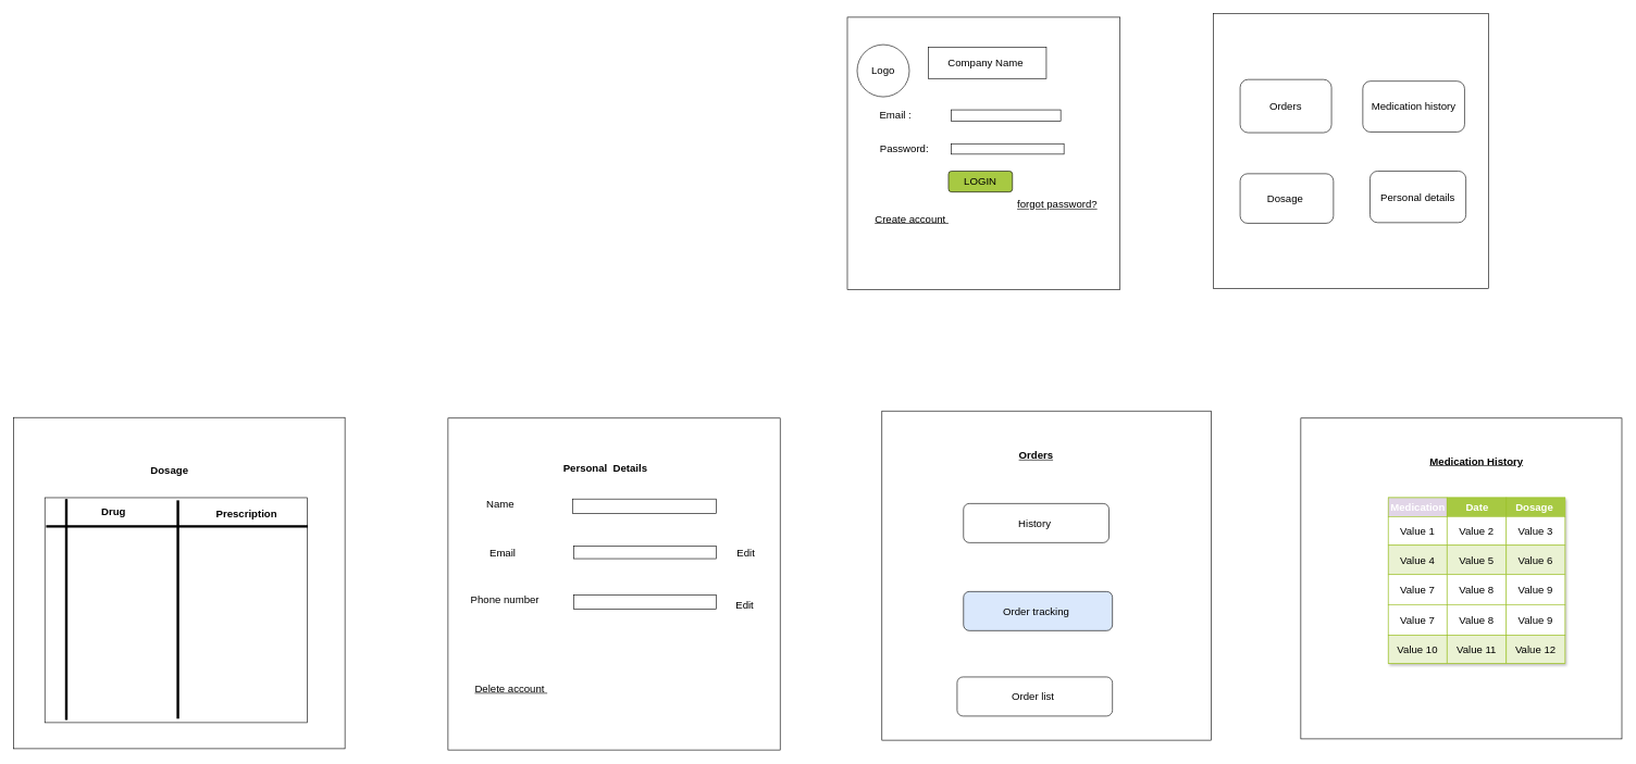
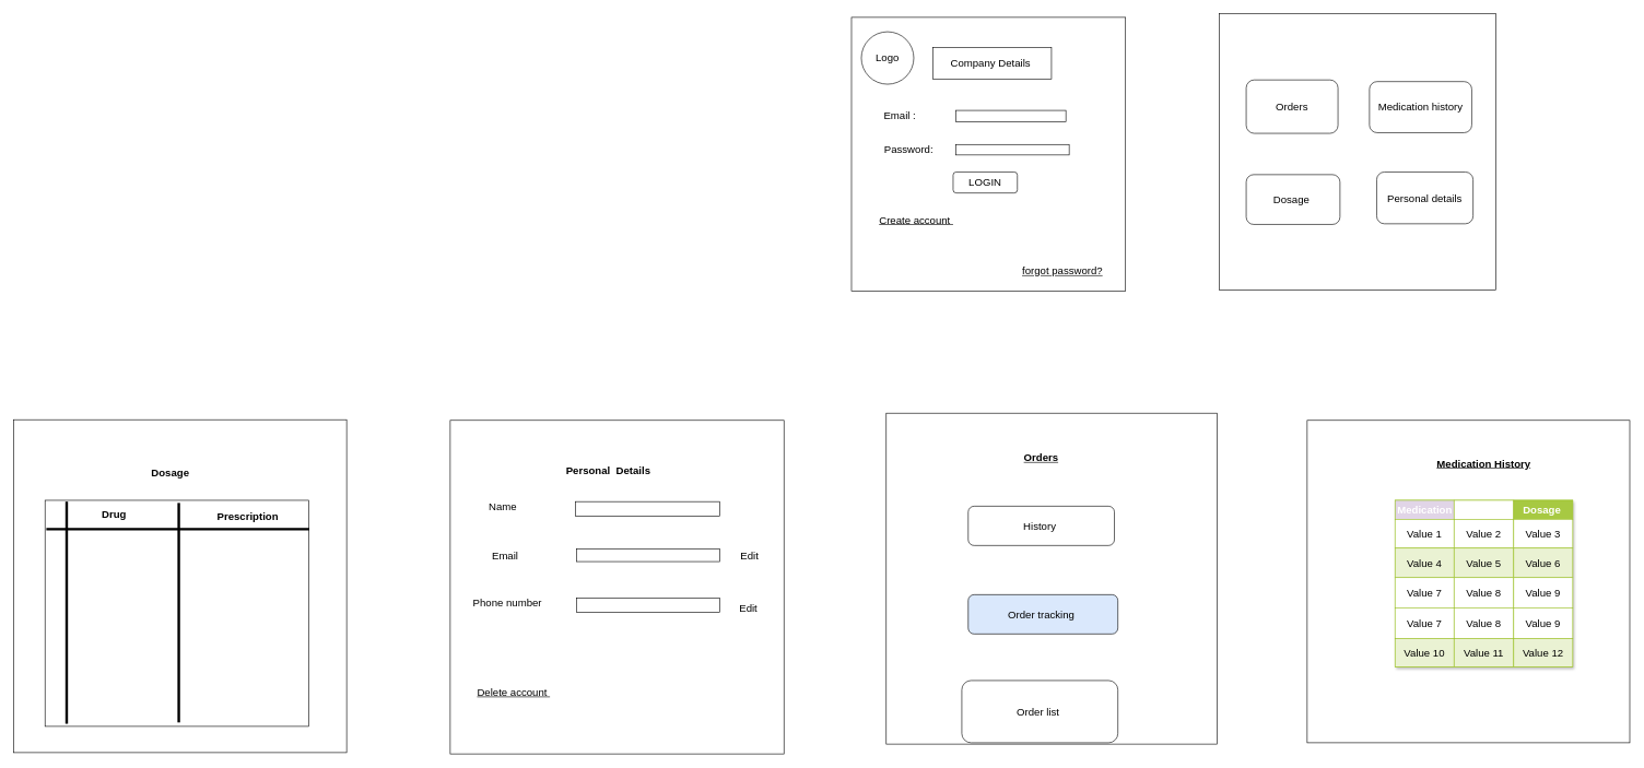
  <mxCell id="0" />
  <mxCell id="1" parent="0" />
  <mxCell id="2" value="" style="whiteSpace=wrap;html=1;aspect=fixed;fontSize=16;" vertex="1" parent="1"><mxGeometry x="1298" y="26" width="418" height="418" as="geometry" /></mxCell>
- <mxCell id="3" value="Company Name&amp;nbsp;" style="rounded=0;whiteSpace=wrap;html=1;fontSize=16;" vertex="1" parent="1"><mxGeometry x="1422" y="72" width="181" height="48" as="geometry" /></mxCell>
+ <mxCell id="3" value="Company Details&amp;nbsp;" style="rounded=0;whiteSpace=wrap;html=1;fontSize=16;" vertex="1" parent="1"><mxGeometry x="1422" y="72" width="181" height="48" as="geometry" /></mxCell>
  <mxCell id="4" value="" style="rounded=0;whiteSpace=wrap;html=1;fontSize=16;" vertex="1" parent="1"><mxGeometry x="1457" y="168" width="168" height="17.5" as="geometry" /></mxCell>
  <mxCell id="5" value="" style="rounded=0;whiteSpace=wrap;html=1;fontSize=16;" vertex="1" parent="1"><mxGeometry x="1457" y="220" width="173" height="16" as="geometry" /></mxCell>
  <mxCell id="6" value="Email :" style="text;html=1;strokeColor=none;fillColor=none;align=center;verticalAlign=middle;whiteSpace=wrap;rounded=0;fontSize=16;" vertex="1" parent="1"><mxGeometry x="1342" y="168" width="60" height="13.5" as="geometry" /></mxCell>
  <mxCell id="7" value="Password:" style="text;html=1;align=center;verticalAlign=middle;resizable=0;points=[];autosize=1;strokeColor=none;fillColor=none;fontSize=16;" vertex="1" parent="1"><mxGeometry x="1338" y="212.5" width="93" height="31" as="geometry" /></mxCell>
  <mxCell id="8" style="edgeStyle=none;curved=1;rounded=0;orthogonalLoop=1;jettySize=auto;html=1;exitX=0.5;exitY=1;exitDx=0;exitDy=0;fontSize=12;startSize=8;endSize=8;" edge="1" parent="1" source="6" target="6"><mxGeometry relative="1" as="geometry" /></mxCell>
- <mxCell id="9" value="LOGIN" style="rounded=1;whiteSpace=wrap;html=1;fontSize=16;fillColor=#a7c942;" vertex="1" parent="1"><mxGeometry x="1453" y="262" width="98" height="32" as="geometry" /></mxCell>
+ <mxCell id="9" value="LOGIN" style="rounded=1;whiteSpace=wrap;html=1;fontSize=16;" vertex="1" parent="1"><mxGeometry x="1453" y="262" width="98" height="32" as="geometry" /></mxCell>
  <mxCell id="10" value="" style="whiteSpace=wrap;html=1;aspect=fixed;fontSize=16;" vertex="1" parent="1"><mxGeometry x="1859" y="20" width="422" height="422" as="geometry" /></mxCell>
  <mxCell id="11" value="Orders" style="rounded=1;whiteSpace=wrap;html=1;fontSize=16;" vertex="1" parent="1"><mxGeometry x="1900" y="121.5" width="140" height="81.5" as="geometry" /></mxCell>
  <mxCell id="12" value="Dosage&amp;nbsp;" style="rounded=1;whiteSpace=wrap;html=1;fontSize=16;" vertex="1" parent="1"><mxGeometry x="1900" y="266" width="143" height="76" as="geometry" /></mxCell>
  <mxCell id="13" value="Medication history" style="rounded=1;whiteSpace=wrap;html=1;fontSize=16;" vertex="1" parent="1"><mxGeometry x="2088" y="124" width="156" height="78" as="geometry" /></mxCell>
- <mxCell id="14" value="&lt;u&gt;forgot password?&lt;/u&gt;" style="text;html=1;strokeColor=none;fillColor=none;align=center;verticalAlign=middle;whiteSpace=wrap;rounded=0;fontSize=16;" vertex="1" parent="1"><mxGeometry x="1548" y="298" width="144" height="30" as="geometry" /></mxCell>
- <mxCell id="15" value="Logo" style="ellipse;whiteSpace=wrap;html=1;aspect=fixed;fontSize=16;" vertex="1" parent="1"><mxGeometry x="1313" y="68" width="80" height="80" as="geometry" /></mxCell>
+ <mxCell id="14" value="&lt;u&gt;forgot password?&lt;/u&gt;" style="text;html=1;strokeColor=none;fillColor=none;align=center;verticalAlign=middle;whiteSpace=wrap;rounded=0;fontSize=16;" vertex="1" parent="1"><mxGeometry x="1548" y="398" width="144" height="30" as="geometry" /></mxCell>
+ <mxCell id="15" value="Logo" style="ellipse;whiteSpace=wrap;html=1;aspect=fixed;fontSize=16;" vertex="1" parent="1"><mxGeometry x="1313" y="48" width="80" height="80" as="geometry" /></mxCell>
  <mxCell id="16" value="Personal details" style="rounded=1;whiteSpace=wrap;html=1;fontSize=16;" vertex="1" parent="1"><mxGeometry x="2099" y="262" width="147" height="79" as="geometry" /></mxCell>
  <mxCell id="17" value="&lt;u&gt;Create account&amp;nbsp;&lt;/u&gt;" style="text;html=1;strokeColor=none;fillColor=none;align=center;verticalAlign=middle;whiteSpace=wrap;rounded=0;fontSize=16;" vertex="1" parent="1"><mxGeometry x="1306" y="320" width="182" height="30" as="geometry" /></mxCell>
  <mxCell id="18" value="" style="whiteSpace=wrap;html=1;aspect=fixed;fontSize=16;" vertex="1" parent="1"><mxGeometry x="1351" y="630" width="505" height="505" as="geometry" /></mxCell>
  <mxCell id="19" value="History&amp;nbsp;" style="rounded=1;whiteSpace=wrap;html=1;fontSize=16;" vertex="1" parent="1"><mxGeometry x="1476" y="772" width="223" height="60" as="geometry" /></mxCell>
  <mxCell id="20" value="Order tracking&amp;nbsp;" style="rounded=1;whiteSpace=wrap;html=1;fontSize=16;fillColor=#dae8fc;" vertex="1" parent="1"><mxGeometry x="1476" y="907" width="228.25" height="60" as="geometry" /></mxCell>
- <mxCell id="21" value="Order list&amp;nbsp;" style="rounded=1;whiteSpace=wrap;html=1;fontSize=16;" vertex="1" parent="1"><mxGeometry x="1466.25" y="1038" width="238" height="60" as="geometry" /></mxCell>
+ <mxCell id="21" value="Order list&amp;nbsp;" style="rounded=1;whiteSpace=wrap;html=1;fontSize=16;" vertex="1" parent="1"><mxGeometry x="1466.25" y="1038" width="238" height="95" as="geometry" /></mxCell>
  <mxCell id="22" value="&lt;u&gt;&lt;b&gt;Orders&lt;/b&gt;&lt;/u&gt;" style="text;html=1;strokeColor=none;fillColor=none;align=center;verticalAlign=middle;whiteSpace=wrap;rounded=0;fontSize=16;" vertex="1" parent="1"><mxGeometry x="1510" y="672" width="155" height="51" as="geometry" /></mxCell>
  <mxCell id="23" value="" style="whiteSpace=wrap;html=1;aspect=fixed;fontSize=16;" vertex="1" parent="1"><mxGeometry x="1993" y="641" width="492" height="492" as="geometry" /></mxCell>
  <mxCell id="24" value="&lt;u style=&quot;&quot;&gt;Medication History&lt;/u&gt;" style="text;strokeColor=none;fillColor=none;html=1;fontSize=16;fontStyle=1;verticalAlign=middle;align=center;" vertex="1" parent="1"><mxGeometry x="2181" y="687" width="162" height="40" as="geometry" /></mxCell>
  <mxCell id="25" value="Assets" style="childLayout=tableLayout;recursiveResize=0;strokeColor=#98bf21;fillColor=#A7C942;shadow=1;fontSize=16;" vertex="1" parent="1"><mxGeometry x="2127" y="763" width="271" height="254" as="geometry" /></mxCell>
  <mxCell id="26" style="shape=tableRow;horizontal=0;startSize=0;swimlaneHead=0;swimlaneBody=0;top=0;left=0;bottom=0;right=0;dropTarget=0;collapsible=0;recursiveResize=0;expand=0;fontStyle=0;strokeColor=inherit;fillColor=#ffffff;fontSize=16;" vertex="1" parent="25"><mxGeometry width="271" height="29" as="geometry" /></mxCell>
  <mxCell id="27" value="Medication" style="connectable=0;recursiveResize=0;strokeColor=inherit;fillColor=#e1d5e7;align=center;fontStyle=1;fontColor=#FFFFFF;html=1;fontSize=16;" vertex="1" parent="26"><mxGeometry width="90" height="29" as="geometry"><mxRectangle width="90" height="29" as="alternateBounds" /></mxGeometry></mxCell>
- <mxCell id="28" value="Date" style="connectable=0;recursiveResize=0;strokeColor=inherit;fillColor=#A7C942;align=center;fontStyle=1;fontColor=#FFFFFF;html=1;fontSize=16;" vertex="1" parent="26"><mxGeometry x="90" width="91" height="29" as="geometry"><mxRectangle width="91" height="29" as="alternateBounds" /></mxGeometry></mxCell>
+ <mxCell id="28" value="Date" style="connectable=0;recursiveResize=0;strokeColor=inherit;fillColor=#ffffff;align=center;fontStyle=1;fontColor=#FFFFFF;html=1;fontSize=16;" vertex="1" parent="26"><mxGeometry x="90" width="91" height="29" as="geometry"><mxRectangle width="91" height="29" as="alternateBounds" /></mxGeometry></mxCell>
  <mxCell id="29" value="Dosage&amp;nbsp;" style="connectable=0;recursiveResize=0;strokeColor=inherit;fillColor=#A7C942;align=center;fontStyle=1;fontColor=#FFFFFF;html=1;fontSize=16;" vertex="1" parent="26"><mxGeometry x="181" width="90" height="29" as="geometry"><mxRectangle width="90" height="29" as="alternateBounds" /></mxGeometry></mxCell>
  <mxCell id="30" value="" style="shape=tableRow;horizontal=0;startSize=0;swimlaneHead=0;swimlaneBody=0;top=0;left=0;bottom=0;right=0;dropTarget=0;collapsible=0;recursiveResize=0;expand=0;fontStyle=0;strokeColor=inherit;fillColor=#ffffff;fontSize=16;" vertex="1" parent="25"><mxGeometry y="29" width="271" height="44" as="geometry" /></mxCell>
  <mxCell id="31" value="Value 1" style="connectable=0;recursiveResize=0;strokeColor=inherit;fillColor=inherit;align=center;whiteSpace=wrap;html=1;fontSize=16;" vertex="1" parent="30"><mxGeometry width="90" height="44" as="geometry"><mxRectangle width="90" height="44" as="alternateBounds" /></mxGeometry></mxCell>
  <mxCell id="32" value="Value 2" style="connectable=0;recursiveResize=0;strokeColor=inherit;fillColor=inherit;align=center;whiteSpace=wrap;html=1;fontSize=16;" vertex="1" parent="30"><mxGeometry x="90" width="91" height="44" as="geometry"><mxRectangle width="91" height="44" as="alternateBounds" /></mxGeometry></mxCell>
  <mxCell id="33" value="Value 3" style="connectable=0;recursiveResize=0;strokeColor=inherit;fillColor=inherit;align=center;whiteSpace=wrap;html=1;fontSize=16;" vertex="1" parent="30"><mxGeometry x="181" width="90" height="44" as="geometry"><mxRectangle width="90" height="44" as="alternateBounds" /></mxGeometry></mxCell>
  <mxCell id="34" value="" style="shape=tableRow;horizontal=0;startSize=0;swimlaneHead=0;swimlaneBody=0;top=0;left=0;bottom=0;right=0;dropTarget=0;collapsible=0;recursiveResize=0;expand=0;fontStyle=1;strokeColor=inherit;fillColor=#EAF2D3;fontSize=16;" vertex="1" parent="25"><mxGeometry y="73" width="271" height="45" as="geometry" /></mxCell>
  <mxCell id="35" value="Value 4" style="connectable=0;recursiveResize=0;strokeColor=inherit;fillColor=inherit;whiteSpace=wrap;html=1;fontSize=16;" vertex="1" parent="34"><mxGeometry width="90" height="45" as="geometry"><mxRectangle width="90" height="45" as="alternateBounds" /></mxGeometry></mxCell>
  <mxCell id="36" value="Value 5" style="connectable=0;recursiveResize=0;strokeColor=inherit;fillColor=inherit;whiteSpace=wrap;html=1;fontSize=16;" vertex="1" parent="34"><mxGeometry x="90" width="91" height="45" as="geometry"><mxRectangle width="91" height="45" as="alternateBounds" /></mxGeometry></mxCell>
  <mxCell id="37" value="Value 6" style="connectable=0;recursiveResize=0;strokeColor=inherit;fillColor=inherit;whiteSpace=wrap;html=1;fontSize=16;" vertex="1" parent="34"><mxGeometry x="181" width="90" height="45" as="geometry"><mxRectangle width="90" height="45" as="alternateBounds" /></mxGeometry></mxCell>
  <mxCell id="38" value="" style="shape=tableRow;horizontal=0;startSize=0;swimlaneHead=0;swimlaneBody=0;top=0;left=0;bottom=0;right=0;dropTarget=0;collapsible=0;recursiveResize=0;expand=0;fontStyle=0;strokeColor=inherit;fillColor=#ffffff;fontSize=16;" vertex="1" parent="25"><mxGeometry y="118" width="271" height="46" as="geometry" /></mxCell>
  <mxCell id="39" value="Value 7" style="connectable=0;recursiveResize=0;strokeColor=inherit;fillColor=inherit;fontStyle=0;align=center;whiteSpace=wrap;html=1;fontSize=16;" vertex="1" parent="38"><mxGeometry width="90" height="46" as="geometry"><mxRectangle width="90" height="46" as="alternateBounds" /></mxGeometry></mxCell>
  <mxCell id="40" value="Value 8" style="connectable=0;recursiveResize=0;strokeColor=inherit;fillColor=inherit;fontStyle=0;align=center;whiteSpace=wrap;html=1;fontSize=16;" vertex="1" parent="38"><mxGeometry x="90" width="91" height="46" as="geometry"><mxRectangle width="91" height="46" as="alternateBounds" /></mxGeometry></mxCell>
  <mxCell id="41" value="Value 9" style="connectable=0;recursiveResize=0;strokeColor=inherit;fillColor=inherit;fontStyle=0;align=center;whiteSpace=wrap;html=1;fontSize=16;" vertex="1" parent="38"><mxGeometry x="181" width="90" height="46" as="geometry"><mxRectangle width="90" height="46" as="alternateBounds" /></mxGeometry></mxCell>
  <mxCell id="42" value="" style="shape=tableRow;horizontal=0;startSize=0;swimlaneHead=0;swimlaneBody=0;top=0;left=0;bottom=0;right=0;dropTarget=0;collapsible=0;recursiveResize=0;expand=0;fontStyle=0;strokeColor=inherit;fillColor=#ffffff;fontSize=16;" vertex="1" parent="25"><mxGeometry y="164" width="271" height="47" as="geometry" /></mxCell>
  <mxCell id="43" value="Value 7" style="connectable=0;recursiveResize=0;strokeColor=inherit;fillColor=inherit;fontStyle=0;align=center;whiteSpace=wrap;html=1;fontSize=16;" vertex="1" parent="42"><mxGeometry width="90" height="47" as="geometry"><mxRectangle width="90" height="47" as="alternateBounds" /></mxGeometry></mxCell>
  <mxCell id="44" value="Value 8" style="connectable=0;recursiveResize=0;strokeColor=inherit;fillColor=inherit;fontStyle=0;align=center;whiteSpace=wrap;html=1;fontSize=16;" vertex="1" parent="42"><mxGeometry x="90" width="91" height="47" as="geometry"><mxRectangle width="91" height="47" as="alternateBounds" /></mxGeometry></mxCell>
  <mxCell id="45" value="Value 9" style="connectable=0;recursiveResize=0;strokeColor=inherit;fillColor=inherit;fontStyle=0;align=center;whiteSpace=wrap;html=1;fontSize=16;" vertex="1" parent="42"><mxGeometry x="181" width="90" height="47" as="geometry"><mxRectangle width="90" height="47" as="alternateBounds" /></mxGeometry></mxCell>
  <mxCell id="46" value="" style="shape=tableRow;horizontal=0;startSize=0;swimlaneHead=0;swimlaneBody=0;top=0;left=0;bottom=0;right=0;dropTarget=0;collapsible=0;recursiveResize=0;expand=0;fontStyle=1;strokeColor=inherit;fillColor=#EAF2D3;fontSize=16;" vertex="1" parent="25"><mxGeometry y="211" width="271" height="43" as="geometry" /></mxCell>
  <mxCell id="47" value="Value 10" style="connectable=0;recursiveResize=0;strokeColor=inherit;fillColor=inherit;whiteSpace=wrap;html=1;fontSize=16;" vertex="1" parent="46"><mxGeometry width="90" height="43" as="geometry"><mxRectangle width="90" height="43" as="alternateBounds" /></mxGeometry></mxCell>
  <mxCell id="48" value="Value 11" style="connectable=0;recursiveResize=0;strokeColor=inherit;fillColor=inherit;whiteSpace=wrap;html=1;fontSize=16;" vertex="1" parent="46"><mxGeometry x="90" width="91" height="43" as="geometry"><mxRectangle width="91" height="43" as="alternateBounds" /></mxGeometry></mxCell>
  <mxCell id="49" value="Value 12" style="connectable=0;recursiveResize=0;strokeColor=inherit;fillColor=inherit;whiteSpace=wrap;html=1;fontSize=16;" vertex="1" parent="46"><mxGeometry x="181" width="90" height="43" as="geometry"><mxRectangle width="90" height="43" as="alternateBounds" /></mxGeometry></mxCell>
  <mxCell id="50" value="" style="whiteSpace=wrap;html=1;aspect=fixed;fontSize=16;" vertex="1" parent="1"><mxGeometry x="686" y="641" width="509" height="509" as="geometry" /></mxCell>
  <mxCell id="51" value="Personal&amp;nbsp; Details&amp;nbsp;" style="text;strokeColor=none;fillColor=none;html=1;fontSize=16;fontStyle=1;verticalAlign=middle;align=center;" vertex="1" parent="1"><mxGeometry x="818" y="697" width="221" height="40" as="geometry" /></mxCell>
  <mxCell id="52" value="Name&amp;nbsp;" style="text;html=1;strokeColor=none;fillColor=none;align=center;verticalAlign=middle;whiteSpace=wrap;rounded=0;fontSize=16;" vertex="1" parent="1"><mxGeometry x="715" y="757" width="107" height="30" as="geometry" /></mxCell>
  <mxCell id="53" value="Email" style="text;html=1;strokeColor=none;fillColor=none;align=center;verticalAlign=middle;whiteSpace=wrap;rounded=0;fontSize=16;" vertex="1" parent="1"><mxGeometry x="715" y="832" width="110" height="30" as="geometry" /></mxCell>
  <mxCell id="54" value="Phone number" style="text;html=1;strokeColor=none;fillColor=none;align=center;verticalAlign=middle;whiteSpace=wrap;rounded=0;fontSize=16;" vertex="1" parent="1"><mxGeometry x="712" y="904" width="123" height="30" as="geometry" /></mxCell>
  <mxCell id="55" value="" style="rounded=0;whiteSpace=wrap;html=1;fontSize=16;" vertex="1" parent="1"><mxGeometry x="877" y="765" width="220" height="22" as="geometry" /></mxCell>
  <mxCell id="56" value="" style="rounded=0;whiteSpace=wrap;html=1;fontSize=16;" vertex="1" parent="1"><mxGeometry x="879" y="837.5" width="218" height="19" as="geometry" /></mxCell>
  <mxCell id="57" value="" style="rounded=0;whiteSpace=wrap;html=1;fontSize=16;" vertex="1" parent="1"><mxGeometry x="879" y="912" width="218" height="22" as="geometry" /></mxCell>
  <mxCell id="58" value="" style="whiteSpace=wrap;html=1;aspect=fixed;fontSize=16;" vertex="1" parent="1"><mxGeometry x="20" y="640" width="508" height="508" as="geometry" /></mxCell>
  <mxCell id="59" value="&lt;u&gt;Delete account&amp;nbsp;&lt;/u&gt;" style="text;html=1;strokeColor=none;fillColor=none;align=center;verticalAlign=middle;whiteSpace=wrap;rounded=0;fontSize=16;" vertex="1" parent="1"><mxGeometry x="702" y="1041" width="162" height="30" as="geometry" /></mxCell>
  <mxCell id="60" value="Edit&amp;nbsp;" style="text;html=1;strokeColor=none;fillColor=none;align=center;verticalAlign=middle;whiteSpace=wrap;rounded=0;fontSize=16;" vertex="1" parent="1"><mxGeometry x="1115" y="833" width="60" height="30" as="geometry" /></mxCell>
  <mxCell id="61" value="Edit" style="text;html=1;strokeColor=none;fillColor=none;align=center;verticalAlign=middle;whiteSpace=wrap;rounded=0;fontSize=16;" vertex="1" parent="1"><mxGeometry x="1111" y="912" width="60" height="30" as="geometry" /></mxCell>
  <mxCell id="62" value="Dosage&amp;nbsp;" style="text;strokeColor=none;fillColor=none;html=1;fontSize=16;fontStyle=1;verticalAlign=middle;align=center;" vertex="1" parent="1"><mxGeometry x="172" y="694" width="177" height="54" as="geometry" /></mxCell>
  <mxCell id="63" value="" style="rounded=0;whiteSpace=wrap;html=1;fontSize=16;" vertex="1" parent="1"><mxGeometry x="68" y="763" width="402" height="345" as="geometry" /></mxCell>
  <mxCell id="64" value="" style="line;strokeWidth=4;direction=south;html=1;perimeter=backbonePerimeter;points=[];outlineConnect=0;fontSize=16;" vertex="1" parent="1"><mxGeometry x="267" y="767" width="10" height="335" as="geometry" /></mxCell>
  <mxCell id="65" value="" style="line;strokeWidth=4;html=1;perimeter=backbonePerimeter;points=[];outlineConnect=0;fontSize=16;" vertex="1" parent="1"><mxGeometry x="70" y="802" width="401" height="10" as="geometry" /></mxCell>
  <mxCell id="66" value="Drug" style="text;strokeColor=none;fillColor=none;html=1;fontSize=16;fontStyle=1;verticalAlign=middle;align=center;" vertex="1" parent="1"><mxGeometry x="123" y="765" width="100" height="40" as="geometry" /></mxCell>
  <mxCell id="67" value="Prescription" style="text;strokeColor=none;fillColor=none;html=1;fontSize=16;fontStyle=1;verticalAlign=middle;align=center;" vertex="1" parent="1"><mxGeometry x="327" y="767" width="100" height="40" as="geometry" /></mxCell>
  <mxCell id="68" value="" style="line;strokeWidth=4;direction=south;html=1;perimeter=backbonePerimeter;points=[];outlineConnect=0;fontSize=16;" vertex="1" parent="1"><mxGeometry x="96" y="765" width="10" height="339" as="geometry" /></mxCell>
